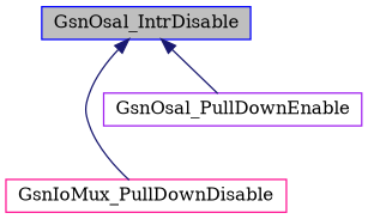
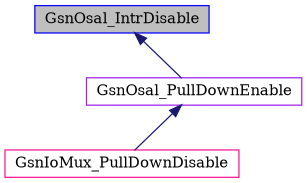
  digraph {
    fontname="DejaVu Serif"
    rankdir=TB
    node [fillcolor=white fontname="DejaVu Serif" fontsize=12 shape=record style=filled]
    edge [color=midnightblue dir=back fontname="DejaVu Serif" fontsize=12 labelfontname=FreeSans labelfontsize=12 style=solid]
    n1 [color=blue fillcolor=grey75 fontcolor=black height=0.2 label=GsnOsal_IntrDisable width=0.4]
    n2 [color=deeppink height=0.2 label=GsnIoMux_PullDownDisable width=0.4]
    n3 [color=purple height=0.2 label=GsnOsal_PullDownEnable width=0.4]
-   n1 -> n2
+   n3 -> n2
    n1 -> n3
  }
